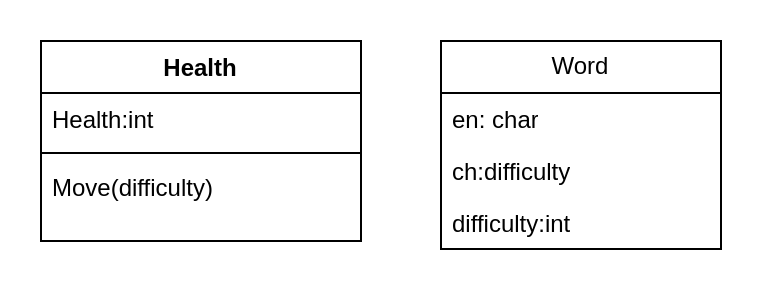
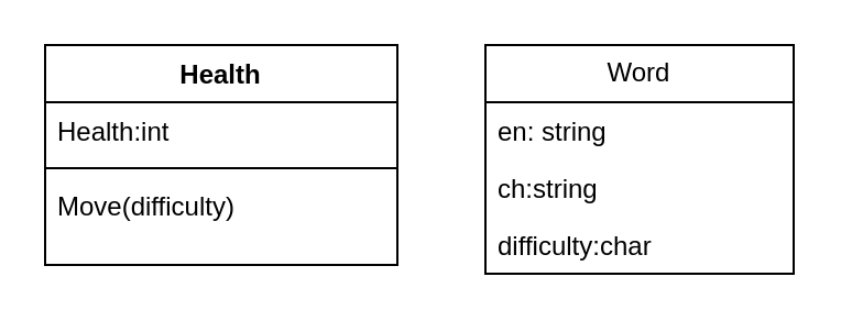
  <mxCell id="0" />
  <mxCell id="1" parent="0" />
  <mxCell id="2" value="Health" style="swimlane;fontStyle=1;align=center;verticalAlign=top;childLayout=stackLayout;horizontal=1;startSize=26;horizontalStack=0;resizeParent=1;resizeParentMax=0;resizeLast=0;collapsible=1;marginBottom=0;whiteSpace=wrap;html=1;" vertex="1" parent="1"><mxGeometry x="20" y="20" width="160" height="100" as="geometry" /></mxCell>
  <mxCell id="3" value="Health:int" style="text;strokeColor=none;fillColor=none;align=left;verticalAlign=top;spacingLeft=4;spacingRight=4;overflow=hidden;rotatable=0;points=[[0,0.5],[1,0.5]];portConstraint=eastwest;whiteSpace=wrap;html=1;" vertex="1" parent="2"><mxGeometry y="26" width="160" height="26" as="geometry" /></mxCell>
  <mxCell id="4" value="" style="line;strokeWidth=1;fillColor=none;align=left;verticalAlign=middle;spacingTop=-1;spacingLeft=3;spacingRight=3;rotatable=0;labelPosition=right;points=[];portConstraint=eastwest;strokeColor=inherit;" vertex="1" parent="2"><mxGeometry y="52" width="160" height="8" as="geometry" /></mxCell>
  <mxCell id="5" value="Move(difficulty)" style="text;strokeColor=none;fillColor=none;align=left;verticalAlign=top;spacingLeft=4;spacingRight=4;overflow=hidden;rotatable=0;points=[[0,0.5],[1,0.5]];portConstraint=eastwest;whiteSpace=wrap;html=1;" vertex="1" parent="2"><mxGeometry y="60" width="160" height="40" as="geometry" /></mxCell>
  <mxCell id="6" value="Word" style="swimlane;fontStyle=0;childLayout=stackLayout;horizontal=1;startSize=26;fillColor=none;horizontalStack=0;resizeParent=1;resizeParentMax=0;resizeLast=0;collapsible=1;marginBottom=0;whiteSpace=wrap;html=1;" vertex="1" parent="1"><mxGeometry x="220" y="20" width="140" height="104" as="geometry" /></mxCell>
- <mxCell id="7" value="en: char&lt;div&gt;&lt;br&gt;&lt;/div&gt;" style="text;strokeColor=none;fillColor=none;align=left;verticalAlign=top;spacingLeft=4;spacingRight=4;overflow=hidden;rotatable=0;points=[[0,0.5],[1,0.5]];portConstraint=eastwest;whiteSpace=wrap;html=1;" vertex="1" parent="6"><mxGeometry y="26" width="140" height="26" as="geometry" /></mxCell>
- <mxCell id="8" value="ch:difficulty" style="text;strokeColor=none;fillColor=none;align=left;verticalAlign=top;spacingLeft=4;spacingRight=4;overflow=hidden;rotatable=0;points=[[0,0.5],[1,0.5]];portConstraint=eastwest;whiteSpace=wrap;html=1;" vertex="1" parent="6"><mxGeometry y="52" width="140" height="26" as="geometry" /></mxCell>
- <mxCell id="9" value="difficulty:int" style="text;strokeColor=none;fillColor=none;align=left;verticalAlign=top;spacingLeft=4;spacingRight=4;overflow=hidden;rotatable=0;points=[[0,0.5],[1,0.5]];portConstraint=eastwest;whiteSpace=wrap;html=1;" vertex="1" parent="6"><mxGeometry y="78" width="140" height="26" as="geometry" /></mxCell>
+ <mxCell id="7" value="en: string&lt;div&gt;&lt;br&gt;&lt;/div&gt;" style="text;strokeColor=none;fillColor=none;align=left;verticalAlign=top;spacingLeft=4;spacingRight=4;overflow=hidden;rotatable=0;points=[[0,0.5],[1,0.5]];portConstraint=eastwest;whiteSpace=wrap;html=1;" vertex="1" parent="6"><mxGeometry y="26" width="140" height="26" as="geometry" /></mxCell>
+ <mxCell id="8" value="ch:string" style="text;strokeColor=none;fillColor=none;align=left;verticalAlign=top;spacingLeft=4;spacingRight=4;overflow=hidden;rotatable=0;points=[[0,0.5],[1,0.5]];portConstraint=eastwest;whiteSpace=wrap;html=1;" vertex="1" parent="6"><mxGeometry y="52" width="140" height="26" as="geometry" /></mxCell>
+ <mxCell id="9" value="difficulty:char" style="text;strokeColor=none;fillColor=none;align=left;verticalAlign=top;spacingLeft=4;spacingRight=4;overflow=hidden;rotatable=0;points=[[0,0.5],[1,0.5]];portConstraint=eastwest;whiteSpace=wrap;html=1;" vertex="1" parent="6"><mxGeometry y="78" width="140" height="26" as="geometry" /></mxCell>
